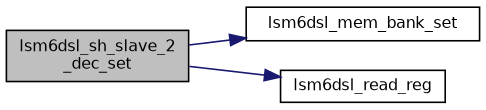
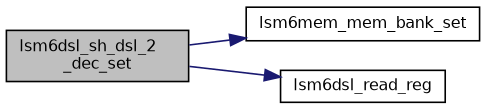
  digraph {
    rankdir=LR
    node [color=black fillcolor=white fontname=Helvetica fontsize=10 shape=record style=filled]
    edge [color=midnightblue fontname=Helvetica fontsize=10 labelfontname=Helvetica labelfontsize=10 style=solid]
-   n1 [fillcolor=grey75 fontcolor=black height=0.2 label="lsm6dsl_sh_slave_2\l_dec_set" width=0.4]
-   n2 [height=0.2 label=lsm6dsl_mem_bank_set width=0.4]
+   n1 [fillcolor=grey75 fontcolor=black height=0.2 label="lsm6dsl_sh_dsl_2\l_dec_set" width=0.4]
+   n2 [height=0.2 label=lsm6mem_mem_bank_set width=0.4]
    n3 [height=0.2 label=lsm6dsl_read_reg width=0.4]
    n1 -> n2
    n1 -> n3
  }
